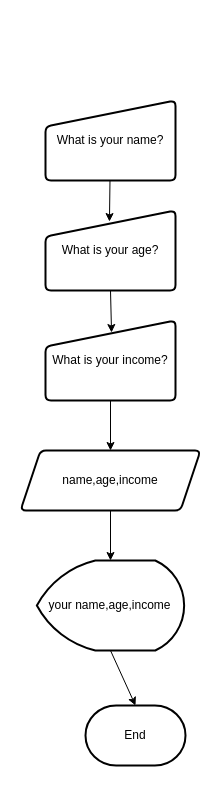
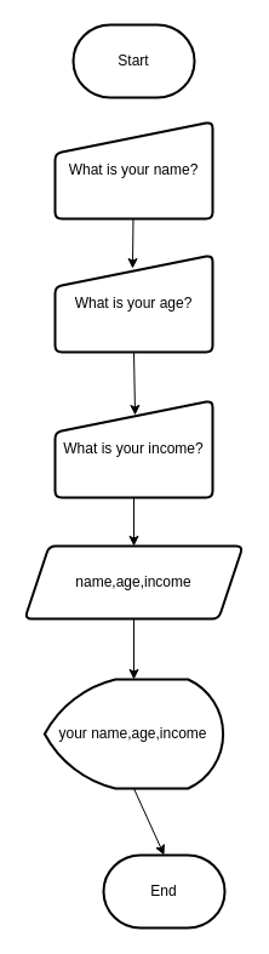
  <mxCell id="0" />
  <mxCell id="1" parent="0" />
+ <mxCell id="2" value="Start" style="strokeWidth=2;html=1;shape=mxgraph.flowchart.terminator;whiteSpace=wrap;" parent="1" vertex="1"><mxGeometry x="60" y="20" width="100" height="60" as="geometry" /></mxCell>
  <mxCell id="3" value="" style="edgeStyle=none;html=1;entryX=0.492;entryY=0.138;entryDx=0;entryDy=0;entryPerimeter=0;" parent="1" source="4" target="6" edge="1"><mxGeometry relative="1" as="geometry" /></mxCell>
  <mxCell id="4" value="What is your name?" style="html=1;strokeWidth=2;shape=manualInput;whiteSpace=wrap;rounded=1;size=26;arcSize=11;" parent="1" vertex="1"><mxGeometry x="45" y="100" width="130" height="80" as="geometry" /></mxCell>
  <mxCell id="5" style="edgeStyle=none;html=1;exitX=0.5;exitY=1;exitDx=0;exitDy=0;entryX=0.508;entryY=0.15;entryDx=0;entryDy=0;entryPerimeter=0;" parent="1" source="6" target="8" edge="1"><mxGeometry relative="1" as="geometry" /></mxCell>
  <mxCell id="6" value="What is your age?" style="html=1;strokeWidth=2;shape=manualInput;whiteSpace=wrap;rounded=1;size=26;arcSize=11;" parent="1" vertex="1"><mxGeometry x="45" y="210" width="130" height="80" as="geometry" /></mxCell>
  <mxCell id="7" value="" style="edgeStyle=none;html=1;" parent="1" source="8" target="10" edge="1"><mxGeometry relative="1" as="geometry" /></mxCell>
- <mxCell id="8" value="What is your income?" style="html=1;strokeWidth=2;shape=manualInput;whiteSpace=wrap;rounded=1;size=26;arcSize=11;" parent="1" vertex="1"><mxGeometry x="45" y="320" width="130" height="80" as="geometry" /></mxCell>
+ <mxCell id="8" value="What is your income?" style="html=1;strokeWidth=2;shape=manualInput;whiteSpace=wrap;rounded=1;size=26;arcSize=11;" parent="1" vertex="1"><mxGeometry x="45" y="330" width="130" height="80" as="geometry" /></mxCell>
  <mxCell id="9" style="edgeStyle=none;html=1;exitX=0.5;exitY=1;exitDx=0;exitDy=0;entryX=0.5;entryY=0;entryDx=0;entryDy=0;entryPerimeter=0;" parent="1" source="10" target="12" edge="1"><mxGeometry relative="1" as="geometry" /></mxCell>
  <mxCell id="10" value="name,age,income" style="shape=parallelogram;perimeter=parallelogramPerimeter;whiteSpace=wrap;html=1;fixedSize=1;strokeWidth=2;rounded=1;arcSize=11;" parent="1" vertex="1"><mxGeometry x="20" y="450" width="180" height="60" as="geometry" /></mxCell>
  <mxCell id="11" style="edgeStyle=none;html=1;exitX=0.5;exitY=1;exitDx=0;exitDy=0;exitPerimeter=0;entryX=0.5;entryY=0;entryDx=0;entryDy=0;entryPerimeter=0;" parent="1" source="12" target="13" edge="1"><mxGeometry relative="1" as="geometry" /></mxCell>
  <mxCell id="12" value="your name,age,income" style="strokeWidth=2;html=1;shape=mxgraph.flowchart.display;whiteSpace=wrap;" parent="1" vertex="1"><mxGeometry x="36.37" y="560" width="147.27" height="90" as="geometry" /></mxCell>
  <mxCell id="13" value="End" style="strokeWidth=2;html=1;shape=mxgraph.flowchart.terminator;whiteSpace=wrap;" parent="1" vertex="1"><mxGeometry x="85" y="705" width="100" height="60" as="geometry" /></mxCell>
